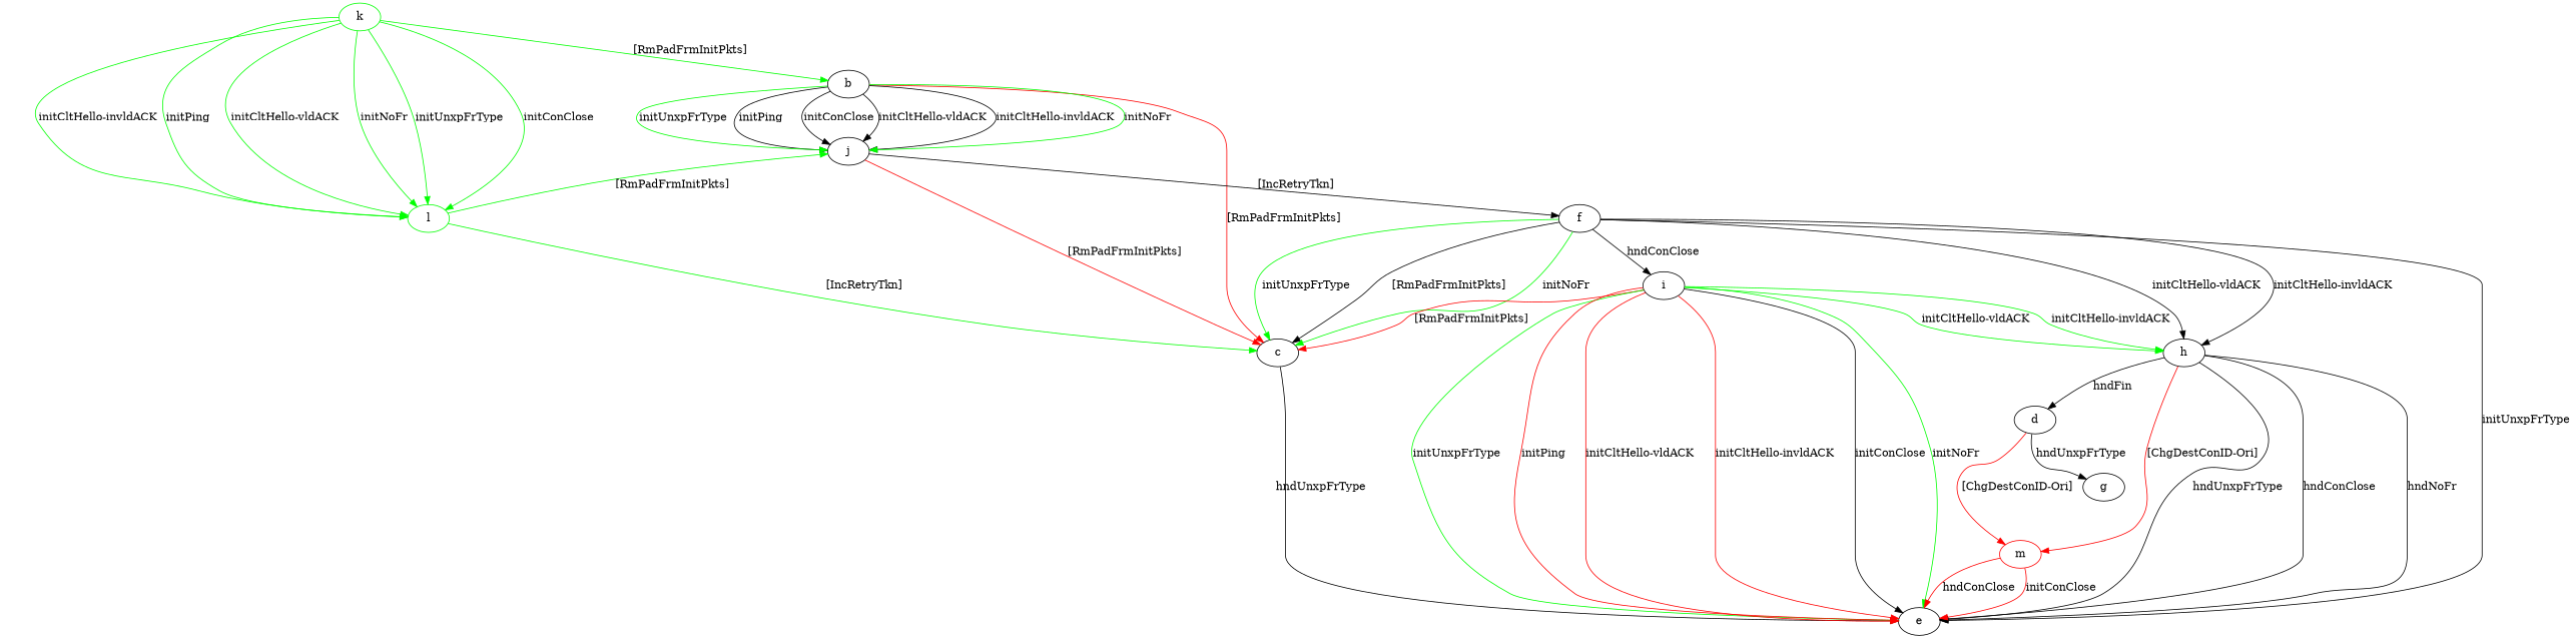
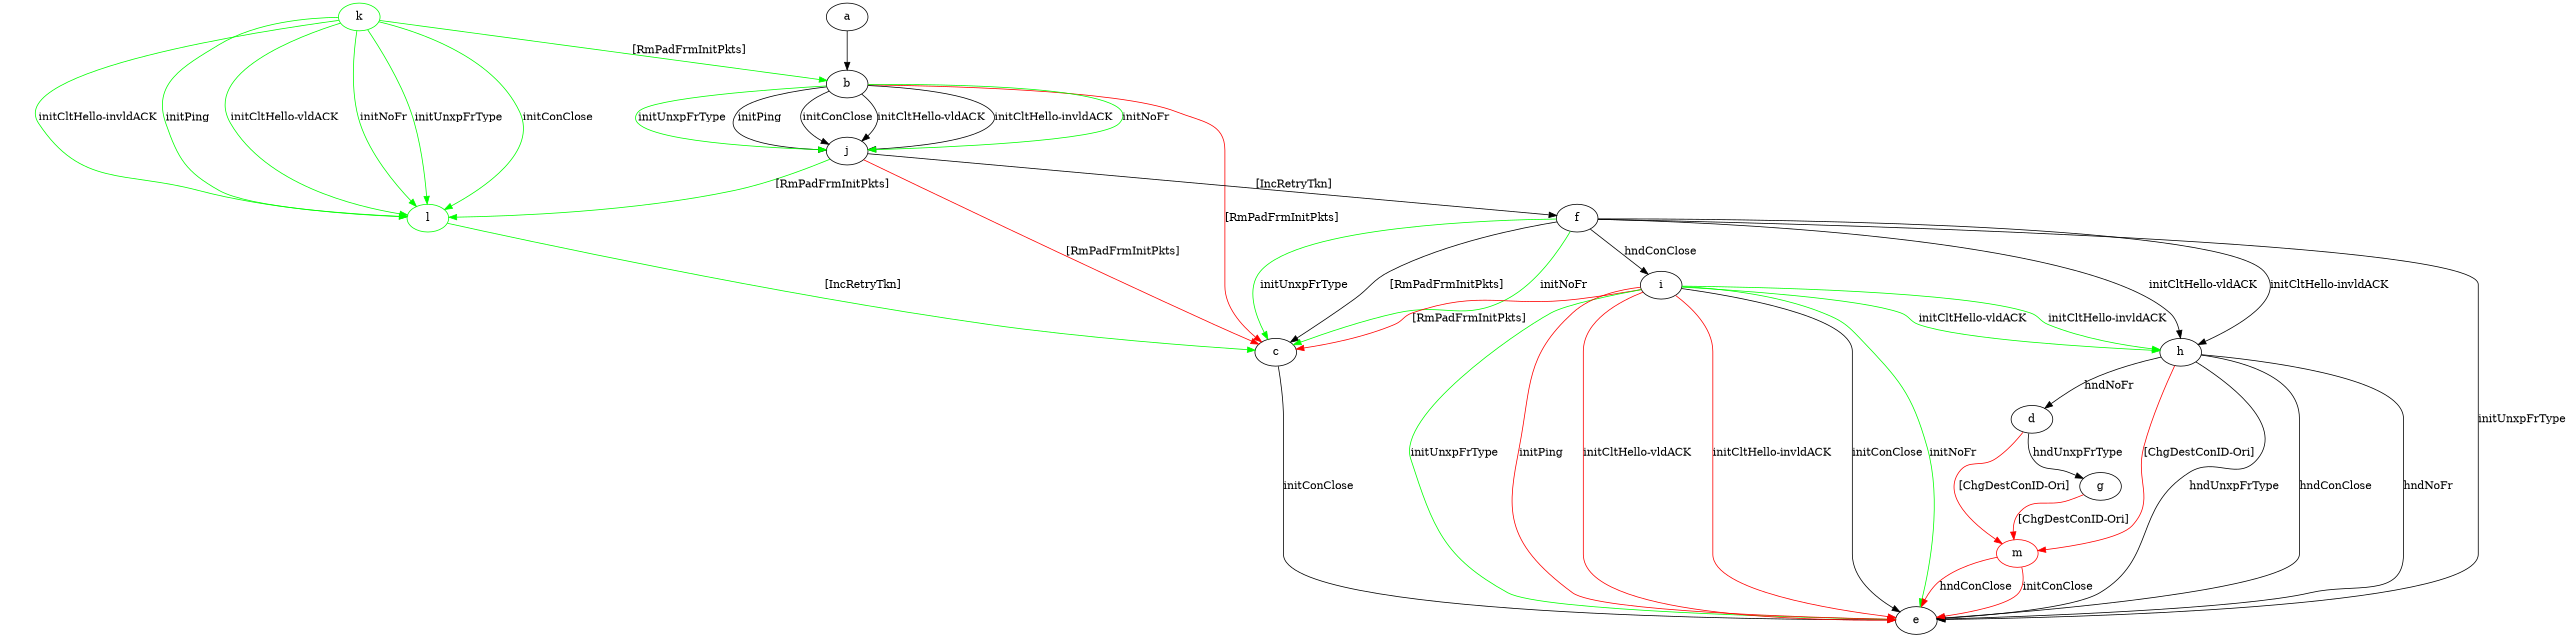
  digraph {
+   a
    b
    c
    j
    e
    f
    l [color=green]
    k [color=green]
    h
    i
    d
    g
    m [color=red]
+   a -> b
    b -> c [color=red label="[RmPadFrmInitPkts] "]
    b -> j [label="initPing "]
    b -> j [label="initConClose "]
    b -> j [label="initCltHello-vldACK "]
    b -> j [label="initCltHello-invldACK "]
    b -> j [color=green label="initNoFr "]
    b -> j [color=green label="initUnxpFrType "]
-   c -> e [label="hndUnxpFrType "]
+   c -> e [label="initConClose "]
    j -> c [color=red label="[RmPadFrmInitPkts] "]
    j -> f [label="[IncRetryTkn] "]
-   l -> j [color=green label="[RmPadFrmInitPkts] "]
+   j -> l [color=green label="[RmPadFrmInitPkts] "]
    f -> c [label="[RmPadFrmInitPkts] "]
    f -> c [color=green label="initNoFr "]
    f -> c [color=green label="initUnxpFrType "]
    f -> e [label="initUnxpFrType "]
    f -> h [label="initCltHello-vldACK "]
    f -> h [label="initCltHello-invldACK "]
    f -> i [label="hndConClose "]
    l -> c [color=green label="[IncRetryTkn] "]
    k -> b [color=green label="[RmPadFrmInitPkts] "]
    k -> l [color=green label="initPing "]
    k -> l [color=green label="initConClose "]
    k -> l [color=green label="initCltHello-vldACK "]
    k -> l [color=green label="initCltHello-invldACK "]
    k -> l [color=green label="initNoFr "]
    k -> l [color=green label="initUnxpFrType "]
    h -> e [label="hndNoFr "]
    h -> e [label="hndUnxpFrType "]
    h -> e [label="hndConClose "]
-   h -> d [label="hndFin "]
+   h -> d [label="hndNoFr "]
    h -> m [color=red label="[ChgDestConID-Ori] "]
    i -> c [color=red label="[RmPadFrmInitPkts] "]
    i -> e [label="initConClose "]
    i -> e [color=green label="initNoFr "]
    i -> e [color=green label="initUnxpFrType "]
    i -> e [color=red label="initPing "]
    i -> e [color=red label="initCltHello-vldACK "]
    i -> e [color=red label="initCltHello-invldACK "]
    i -> h [color=green label="initCltHello-vldACK "]
    i -> h [color=green label="initCltHello-invldACK "]
    d -> g [label="hndUnxpFrType "]
    d -> m [color=red label="[ChgDestConID-Ori] "]
+   g -> m [color=red label="[ChgDestConID-Ori] "]
    m -> e [color=red label="initConClose "]
    m -> e [color=red label="hndConClose "]
  }
